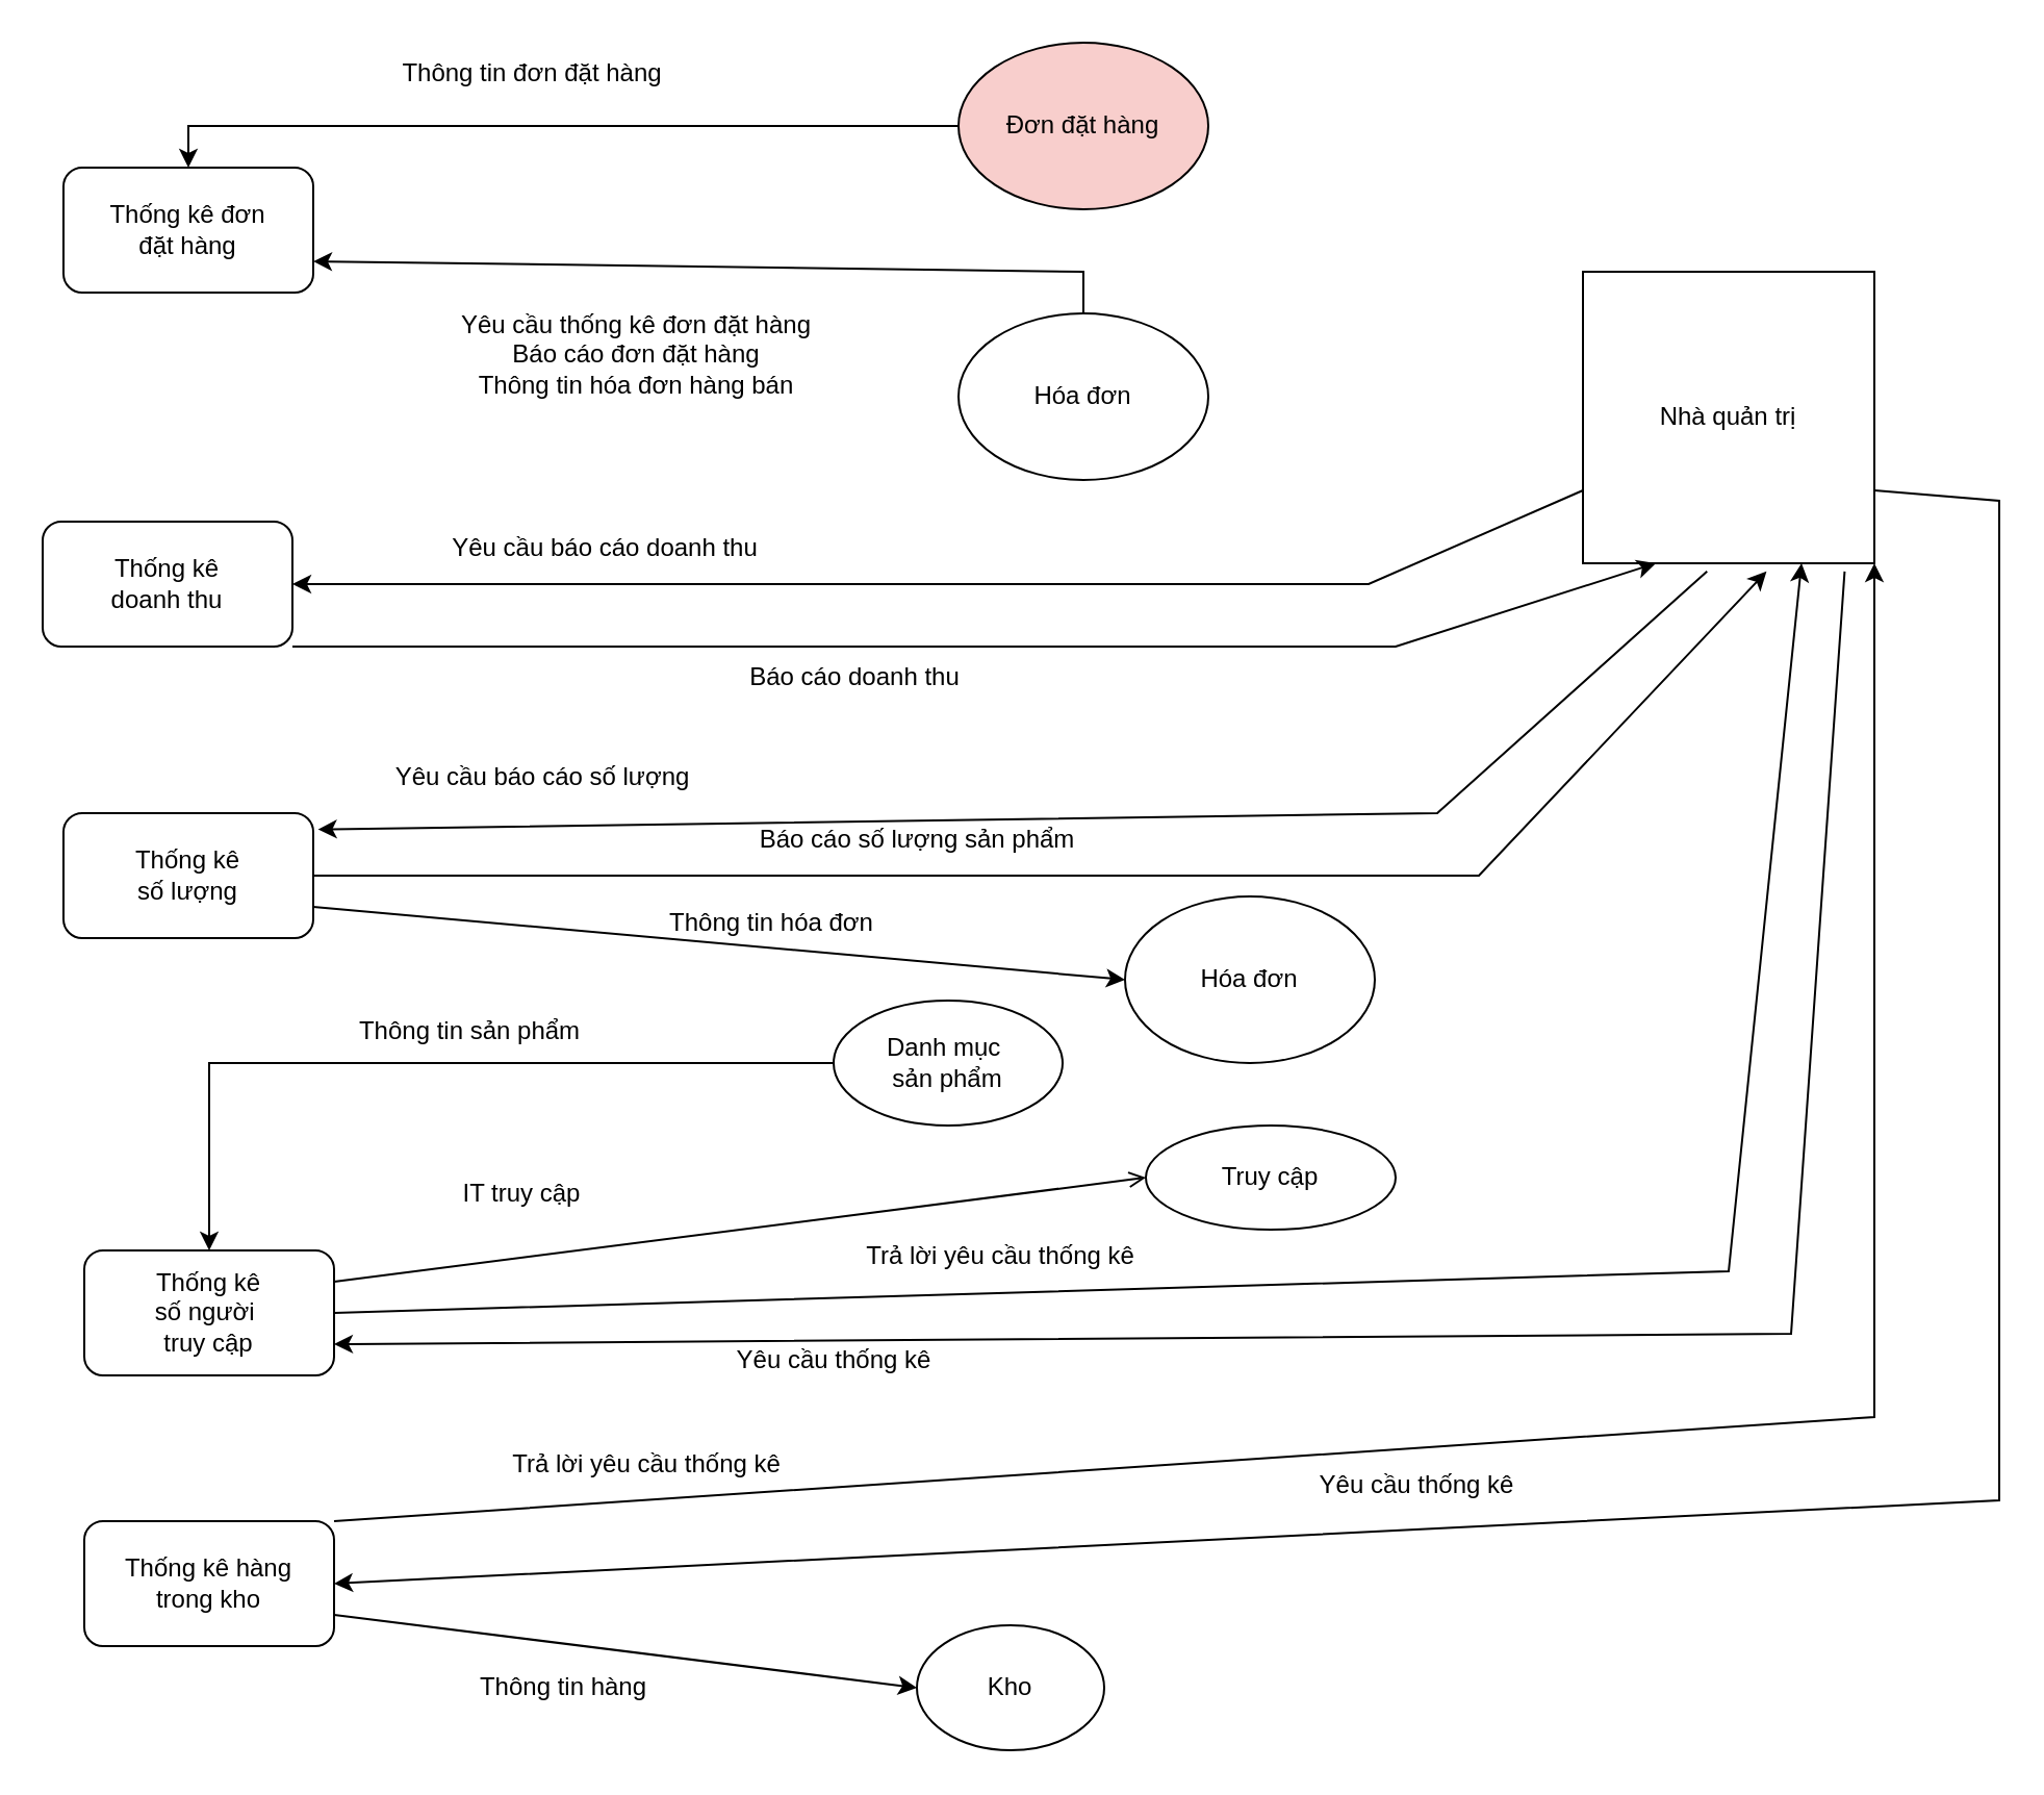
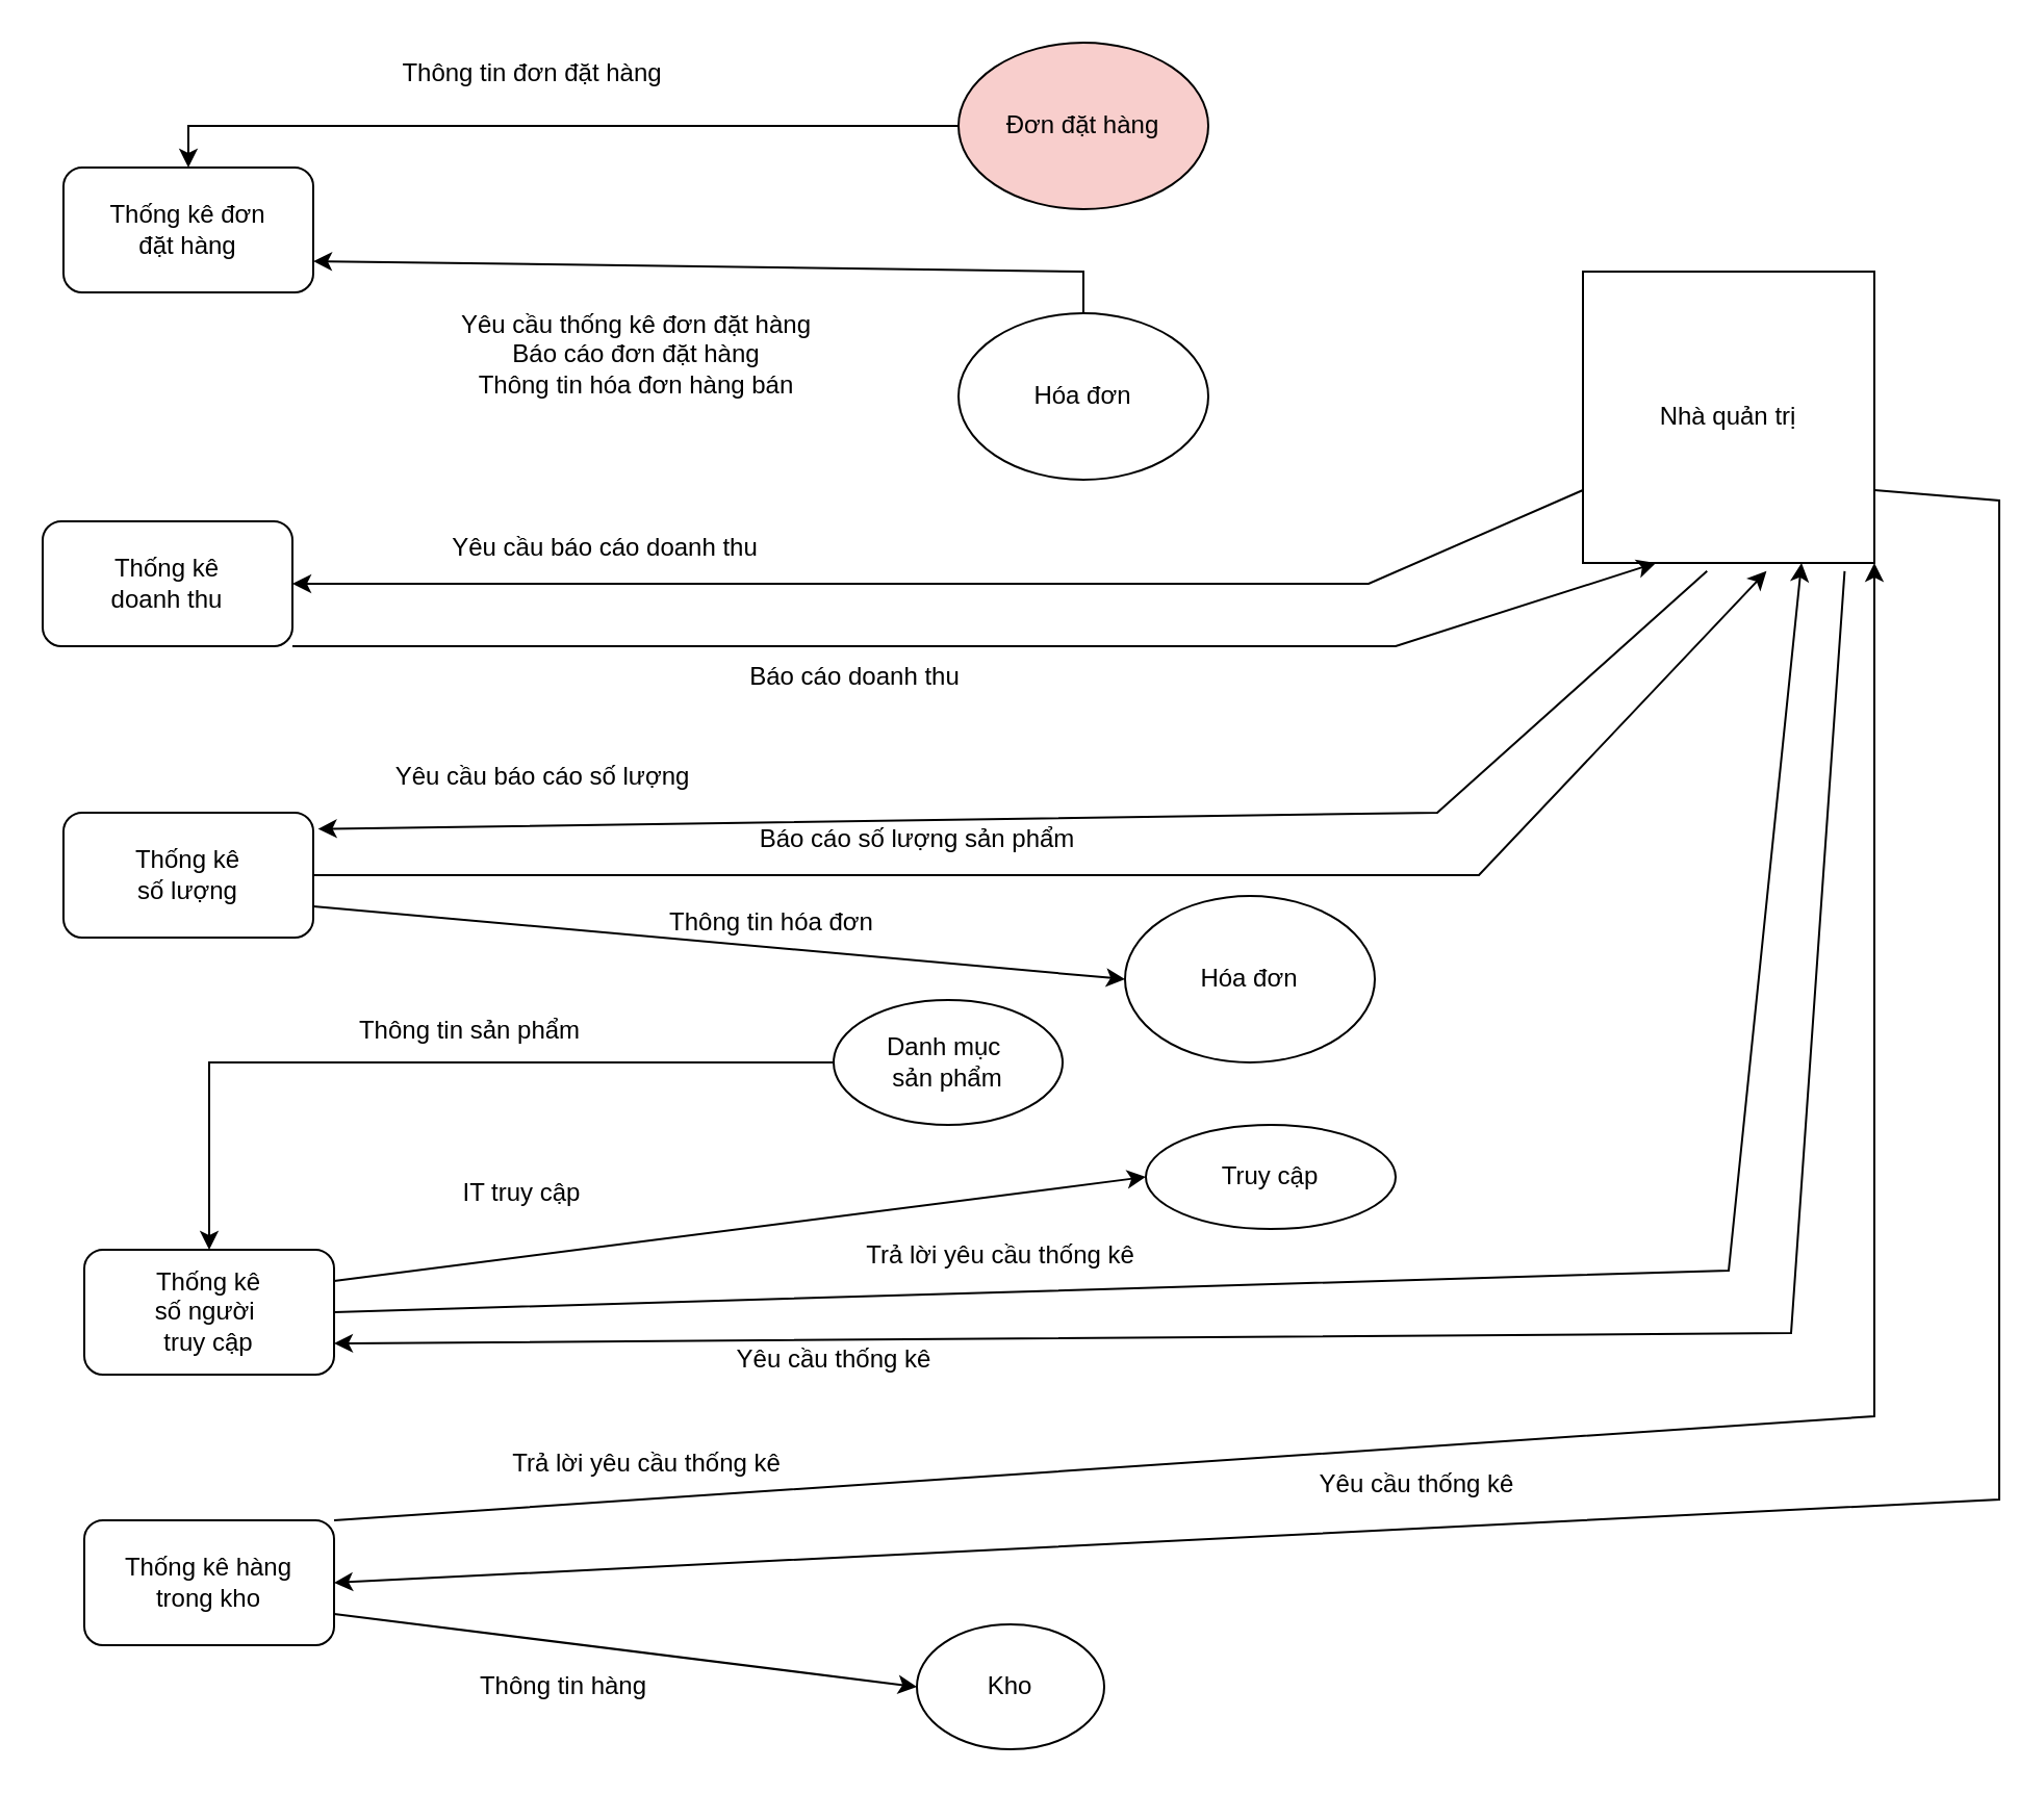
  <mxCell id="0" />
  <mxCell id="1" parent="0" />
  <mxCell id="2" value="Thống kê đơn&lt;div&gt;đặt hàng&lt;/div&gt;" style="rounded=1;whiteSpace=wrap;html=1;" vertex="1" parent="1"><mxGeometry x="30" y="80" width="120" height="60" as="geometry" /></mxCell>
  <mxCell id="3" value="Thống kê&lt;div&gt;doanh thu&lt;/div&gt;" style="rounded=1;whiteSpace=wrap;html=1;" vertex="1" parent="1"><mxGeometry x="20" y="250" width="120" height="60" as="geometry" /></mxCell>
  <mxCell id="4" value="Thống kê&lt;div&gt;số lượng&lt;/div&gt;" style="rounded=1;whiteSpace=wrap;html=1;" vertex="1" parent="1"><mxGeometry x="30" y="390" width="120" height="60" as="geometry" /></mxCell>
  <mxCell id="5" value="Thống kê&lt;div&gt;số người&amp;nbsp;&lt;/div&gt;&lt;div&gt;truy cập&lt;/div&gt;" style="rounded=1;whiteSpace=wrap;html=1;" vertex="1" parent="1"><mxGeometry x="40" y="600" width="120" height="60" as="geometry" /></mxCell>
  <mxCell id="6" value="Thống kê hàng&lt;div&gt;trong kho&lt;/div&gt;" style="rounded=1;whiteSpace=wrap;html=1;" vertex="1" parent="1"><mxGeometry x="40" y="730" width="120" height="60" as="geometry" /></mxCell>
  <mxCell id="7" value="Đơn đặt hàng" style="ellipse;whiteSpace=wrap;html=1;fillColor=#f8cecc;" vertex="1" parent="1"><mxGeometry x="460" y="20" width="120" height="80" as="geometry" /></mxCell>
  <mxCell id="8" value="Kho" style="ellipse;whiteSpace=wrap;html=1;" vertex="1" parent="1"><mxGeometry x="440" y="780" width="90" height="60" as="geometry" /></mxCell>
  <mxCell id="9" value="Nhà quản trị" style="whiteSpace=wrap;html=1;aspect=fixed;" vertex="1" parent="1"><mxGeometry x="760" y="130" width="140" height="140" as="geometry" /></mxCell>
  <mxCell id="10" value="Hóa đơn" style="ellipse;whiteSpace=wrap;html=1;" vertex="1" parent="1"><mxGeometry x="460" y="150" width="120" height="80" as="geometry" /></mxCell>
  <mxCell id="11" value="" style="endArrow=classic;html=1;rounded=0;exitX=0;exitY=0.5;exitDx=0;exitDy=0;entryX=0.5;entryY=0;entryDx=0;entryDy=0;" edge="1" parent="1" source="7" target="2"><mxGeometry width="50" height="50" relative="1" as="geometry"><mxPoint x="270" y="110" as="sourcePoint" /><mxPoint x="320" y="60" as="targetPoint" /><Array as="points"><mxPoint x="90" y="60" /></Array></mxGeometry></mxCell>
  <mxCell id="12" value="" style="endArrow=classic;html=1;rounded=0;exitX=0.5;exitY=0;exitDx=0;exitDy=0;entryX=1;entryY=0.75;entryDx=0;entryDy=0;" edge="1" parent="1" source="10" target="2"><mxGeometry width="50" height="50" relative="1" as="geometry"><mxPoint x="300" y="210" as="sourcePoint" /><mxPoint x="350" y="160" as="targetPoint" /><Array as="points"><mxPoint x="520" y="130" /></Array></mxGeometry></mxCell>
  <mxCell id="13" value="Hóa đơn" style="ellipse;whiteSpace=wrap;html=1;" vertex="1" parent="1"><mxGeometry x="540" y="430" width="120" height="80" as="geometry" /></mxCell>
  <mxCell id="14" value="Danh mục&amp;nbsp;&lt;br&gt;sản phẩm" style="ellipse;whiteSpace=wrap;html=1;" vertex="1" parent="1"><mxGeometry x="400" y="480" width="110" height="60" as="geometry" /></mxCell>
  <mxCell id="15" value="Truy cập" style="ellipse;whiteSpace=wrap;html=1;" vertex="1" parent="1"><mxGeometry x="550" y="540" width="120" height="50" as="geometry" /></mxCell>
  <mxCell id="16" value="" style="endArrow=classic;html=1;rounded=0;exitX=0;exitY=0.75;exitDx=0;exitDy=0;entryX=1;entryY=0.5;entryDx=0;entryDy=0;" edge="1" parent="1" source="9" target="3"><mxGeometry width="50" height="50" relative="1" as="geometry"><mxPoint x="650" y="260" as="sourcePoint" /><mxPoint x="430" y="280" as="targetPoint" /><Array as="points"><mxPoint x="657" y="280" /></Array></mxGeometry></mxCell>
  <mxCell id="17" value="" style="endArrow=classic;html=1;rounded=0;exitX=1;exitY=1;exitDx=0;exitDy=0;entryX=0.25;entryY=1;entryDx=0;entryDy=0;" edge="1" parent="1" source="3" target="9"><mxGeometry width="50" height="50" relative="1" as="geometry"><mxPoint x="250" y="380" as="sourcePoint" /><mxPoint x="300" y="330" as="targetPoint" /><Array as="points"><mxPoint x="670" y="310" /></Array></mxGeometry></mxCell>
  <mxCell id="18" value="" style="endArrow=classic;html=1;rounded=0;exitX=0.426;exitY=1.028;exitDx=0;exitDy=0;exitPerimeter=0;entryX=1.019;entryY=0.13;entryDx=0;entryDy=0;entryPerimeter=0;" edge="1" parent="1" source="9" target="4"><mxGeometry width="50" height="50" relative="1" as="geometry"><mxPoint x="330" y="400" as="sourcePoint" /><mxPoint x="380" y="350" as="targetPoint" /><Array as="points"><mxPoint x="690" y="390" /></Array></mxGeometry></mxCell>
  <mxCell id="19" value="" style="endArrow=classic;html=1;rounded=0;exitX=1;exitY=0.5;exitDx=0;exitDy=0;entryX=0.63;entryY=1.028;entryDx=0;entryDy=0;entryPerimeter=0;" edge="1" parent="1" source="4" target="9"><mxGeometry width="50" height="50" relative="1" as="geometry"><mxPoint x="240" y="490" as="sourcePoint" /><mxPoint x="290" y="440" as="targetPoint" /><Array as="points"><mxPoint x="710" y="420" /></Array></mxGeometry></mxCell>
  <mxCell id="20" value="" style="endArrow=classic;html=1;rounded=0;exitX=1;exitY=0.75;exitDx=0;exitDy=0;entryX=0;entryY=0.5;entryDx=0;entryDy=0;" edge="1" parent="1" source="4" target="13"><mxGeometry width="50" height="50" relative="1" as="geometry"><mxPoint x="140" y="500" as="sourcePoint" /><mxPoint x="530" y="450" as="targetPoint" /></mxGeometry></mxCell>
- <mxCell id="21" value="" style="endArrow=open;html=1;rounded=0;exitX=1;exitY=0.25;exitDx=0;exitDy=0;entryX=0;entryY=0.5;entryDx=0;entryDy=0;" edge="1" parent="1" source="5" target="15"><mxGeometry width="50" height="50" relative="1" as="geometry"><mxPoint x="250" y="560" as="sourcePoint" /><mxPoint x="300" y="510" as="targetPoint" /></mxGeometry></mxCell>
+ <mxCell id="21" value="" style="endArrow=classic;html=1;rounded=0;exitX=1;exitY=0.25;exitDx=0;exitDy=0;entryX=0;entryY=0.5;entryDx=0;entryDy=0;" edge="1" parent="1" source="5" target="15"><mxGeometry width="50" height="50" relative="1" as="geometry"><mxPoint x="250" y="560" as="sourcePoint" /><mxPoint x="300" y="510" as="targetPoint" /></mxGeometry></mxCell>
  <mxCell id="22" value="" style="endArrow=classic;html=1;rounded=0;exitX=0;exitY=0.5;exitDx=0;exitDy=0;entryX=0.5;entryY=0;entryDx=0;entryDy=0;" edge="1" parent="1" source="14" target="5"><mxGeometry width="50" height="50" relative="1" as="geometry"><mxPoint x="300" y="540" as="sourcePoint" /><mxPoint x="350" y="490" as="targetPoint" /><Array as="points"><mxPoint x="100" y="510" /></Array></mxGeometry></mxCell>
  <mxCell id="23" value="" style="endArrow=classic;html=1;rounded=0;exitX=1;exitY=0.5;exitDx=0;exitDy=0;entryX=0.75;entryY=1;entryDx=0;entryDy=0;" edge="1" parent="1" source="5" target="9"><mxGeometry width="50" height="50" relative="1" as="geometry"><mxPoint x="300" y="700" as="sourcePoint" /><mxPoint x="350" y="650" as="targetPoint" /><Array as="points"><mxPoint x="830" y="610" /></Array></mxGeometry></mxCell>
  <mxCell id="24" value="" style="endArrow=classic;html=1;rounded=0;entryX=1;entryY=0.75;entryDx=0;entryDy=0;exitX=0.898;exitY=1.028;exitDx=0;exitDy=0;exitPerimeter=0;" edge="1" parent="1" source="9" target="5"><mxGeometry width="50" height="50" relative="1" as="geometry"><mxPoint x="330" y="680" as="sourcePoint" /><mxPoint x="380" y="630" as="targetPoint" /><Array as="points"><mxPoint x="860" y="640" /></Array></mxGeometry></mxCell>
  <mxCell id="25" value="" style="endArrow=classic;html=1;rounded=0;exitX=1;exitY=0.75;exitDx=0;exitDy=0;entryX=0;entryY=0.5;entryDx=0;entryDy=0;" edge="1" parent="1" source="6" target="8"><mxGeometry width="50" height="50" relative="1" as="geometry"><mxPoint x="300" y="700" as="sourcePoint" /><mxPoint x="350" y="650" as="targetPoint" /></mxGeometry></mxCell>
  <mxCell id="26" value="" style="endArrow=classic;html=1;rounded=0;exitX=1;exitY=0;exitDx=0;exitDy=0;entryX=1;entryY=1;entryDx=0;entryDy=0;" edge="1" parent="1" source="6" target="9"><mxGeometry width="50" height="50" relative="1" as="geometry"><mxPoint x="180" y="680" as="sourcePoint" /><mxPoint x="550" y="670" as="targetPoint" /><Array as="points"><mxPoint x="900" y="680" /></Array></mxGeometry></mxCell>
  <mxCell id="27" value="" style="endArrow=classic;html=1;rounded=0;exitX=1;exitY=0.75;exitDx=0;exitDy=0;entryX=1;entryY=0.5;entryDx=0;entryDy=0;" edge="1" parent="1" source="9" target="6"><mxGeometry width="50" height="50" relative="1" as="geometry"><mxPoint x="660" y="740" as="sourcePoint" /><mxPoint x="710" y="690" as="targetPoint" /><Array as="points"><mxPoint x="960" y="240" /><mxPoint x="960" y="720" /></Array></mxGeometry></mxCell>
  <mxCell id="28" value="Thông tin đơn đặt hàng" style="text;html=1;align=center;verticalAlign=middle;resizable=0;points=[];autosize=1;strokeColor=none;fillColor=none;" vertex="1" parent="1"><mxGeometry x="180" y="20" width="150" height="30" as="geometry" /></mxCell>
  <mxCell id="29" value="Yêu cầu thống kê đơn đặt hàng&lt;div&gt;Báo cáo đơn đặt hàng&lt;/div&gt;&lt;div&gt;Thông tin hóa đơn hàng bán&lt;/div&gt;" style="text;html=1;align=center;verticalAlign=middle;resizable=0;points=[];autosize=1;strokeColor=none;fillColor=none;" vertex="1" parent="1"><mxGeometry x="210" y="140" width="190" height="60" as="geometry" /></mxCell>
  <mxCell id="30" value="Yêu cầu báo cáo doanh thu" style="text;html=1;align=center;verticalAlign=middle;resizable=0;points=[];autosize=1;strokeColor=none;fillColor=none;" vertex="1" parent="1"><mxGeometry x="205" y="248" width="170" height="30" as="geometry" /></mxCell>
  <mxCell id="31" value="Báo cáo doanh thu" style="text;html=1;align=center;verticalAlign=middle;resizable=0;points=[];autosize=1;strokeColor=none;fillColor=none;" vertex="1" parent="1"><mxGeometry x="350" y="310" width="120" height="30" as="geometry" /></mxCell>
  <mxCell id="32" value="Yêu cầu báo cáo số lượng" style="text;html=1;align=center;verticalAlign=middle;resizable=0;points=[];autosize=1;strokeColor=none;fillColor=none;" vertex="1" parent="1"><mxGeometry x="180" y="358" width="160" height="30" as="geometry" /></mxCell>
  <mxCell id="33" value="Báo cáo số lượng sản phẩm" style="text;html=1;align=center;verticalAlign=middle;resizable=0;points=[];autosize=1;strokeColor=none;fillColor=none;" vertex="1" parent="1"><mxGeometry x="355" y="388" width="170" height="30" as="geometry" /></mxCell>
  <mxCell id="34" value="Thông tin hóa đơn" style="text;html=1;align=center;verticalAlign=middle;resizable=0;points=[];autosize=1;strokeColor=none;fillColor=none;" vertex="1" parent="1"><mxGeometry x="310" y="428" width="120" height="30" as="geometry" /></mxCell>
  <mxCell id="35" value="Thông tin sản phẩm" style="text;html=1;align=center;verticalAlign=middle;resizable=0;points=[];autosize=1;strokeColor=none;fillColor=none;" vertex="1" parent="1"><mxGeometry x="160" y="480" width="130" height="30" as="geometry" /></mxCell>
  <mxCell id="36" value="IT truy cập" style="text;html=1;align=center;verticalAlign=middle;resizable=0;points=[];autosize=1;strokeColor=none;fillColor=none;" vertex="1" parent="1"><mxGeometry x="210" y="558" width="80" height="30" as="geometry" /></mxCell>
  <mxCell id="37" value="Trả lời yêu cầu thống kê" style="text;html=1;align=center;verticalAlign=middle;resizable=0;points=[];autosize=1;strokeColor=none;fillColor=none;" vertex="1" parent="1"><mxGeometry x="405" y="588" width="150" height="30" as="geometry" /></mxCell>
  <mxCell id="38" value="Yêu cầu thống kê" style="text;html=1;align=center;verticalAlign=middle;resizable=0;points=[];autosize=1;strokeColor=none;fillColor=none;" vertex="1" parent="1"><mxGeometry x="340" y="638" width="120" height="30" as="geometry" /></mxCell>
  <mxCell id="39" value="Trả lời yêu cầu thống kê" style="text;html=1;align=center;verticalAlign=middle;resizable=0;points=[];autosize=1;strokeColor=none;fillColor=none;" vertex="1" parent="1"><mxGeometry x="235" y="688" width="150" height="30" as="geometry" /></mxCell>
  <mxCell id="40" value="Yêu cầu thống kê" style="text;html=1;align=center;verticalAlign=middle;resizable=0;points=[];autosize=1;strokeColor=none;fillColor=none;" vertex="1" parent="1"><mxGeometry x="620" y="698" width="120" height="30" as="geometry" /></mxCell>
  <mxCell id="41" value="Thông tin hàng" style="text;html=1;align=center;verticalAlign=middle;resizable=0;points=[];autosize=1;strokeColor=none;fillColor=none;" vertex="1" parent="1"><mxGeometry x="220" y="795" width="100" height="30" as="geometry" /></mxCell>
